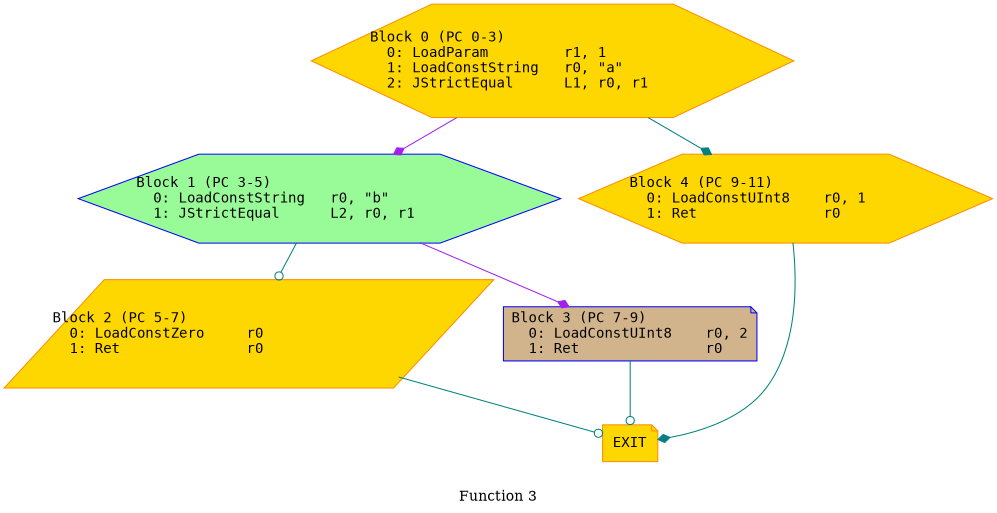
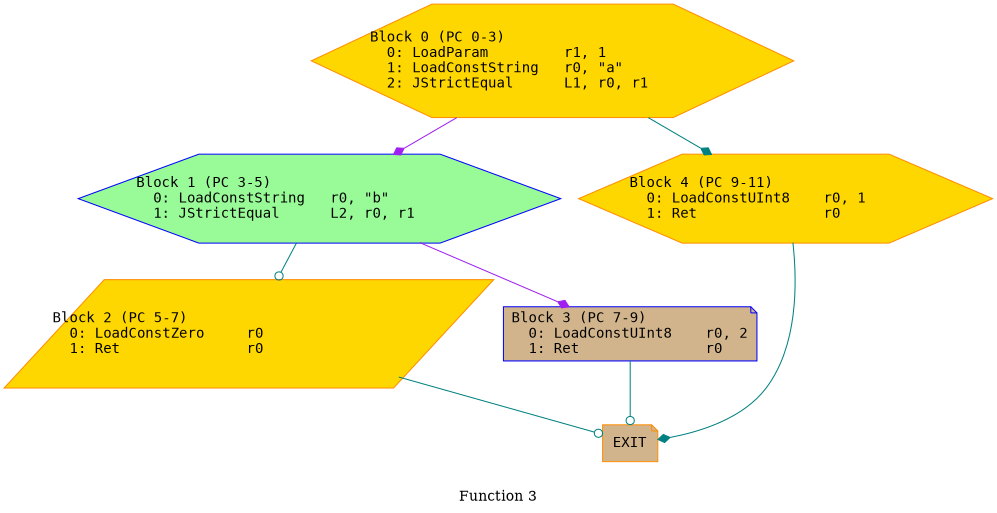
  digraph {
    color=lightgrey
    label="Function 3"
    rankdir=TB
    style=filled
    node [fontname=monospace shape=hexagon style=filled fillcolor=gold color=darkorange]
    edge [color=teal arrowhead=diamond]
    n1 [label="Block 0 (PC 0-3)\l  0: LoadParam         r1, 1\l  1: LoadConstString   r0, \"a\"\l  2: JStrictEqual      L1, r0, r1\l"]
    n2 [label="Block 1 (PC 3-5)\l  0: LoadConstString   r0, \"b\"\l  1: JStrictEqual      L2, r0, r1\l" fillcolor=palegreen color=blue]
    n3 [label="Block 4 (PC 9-11)\l  0: LoadConstUInt8    r0, 1\l  1: Ret               r0\l"]
    n4 [label="Block 2 (PC 5-7)\l  0: LoadConstZero     r0\l  1: Ret               r0\l" shape=parallelogram]
    n5 [label="Block 3 (PC 7-9)\l  0: LoadConstUInt8    r0, 2\l  1: Ret               r0\l" shape=note fillcolor=tan color=blue]
-   n6 [label=EXIT shape=note]
+   n6 [label=EXIT shape=note fillcolor=tan]
    n1 -> n2 [color=purple]
    n1 -> n3
    n2 -> n4 [arrowhead=odot]
    n2 -> n5 [color=purple]
    n3 -> n6
    n4 -> n6 [arrowhead=odot]
    n5 -> n6 [arrowhead=odot]
  }
